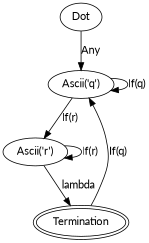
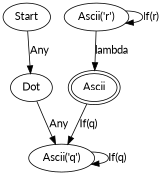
  digraph {
    fontname=Lato
    node [fontname=Lato]
    edge [fontname=Lato]
+   n1 [label=Start]
    n2 [label=Dot]
    n3 [label="Ascii('q')"]
    n4 [label="Ascii('r')"]
-   n5 [label=Termination peripheries=2]
+   n5 [label=Ascii peripheries=2]
+   n1 -> n2 [label=Any]
    n2 -> n3 [label=Any]
    n3 -> n3 [label="If(q)"]
-   n3 -> n4 [label="If(r)"]
    n4 -> n4 [label="If(r)"]
    n4 -> n5 [label=lambda]
    n5 -> n3 [label="If(q)"]
  }
